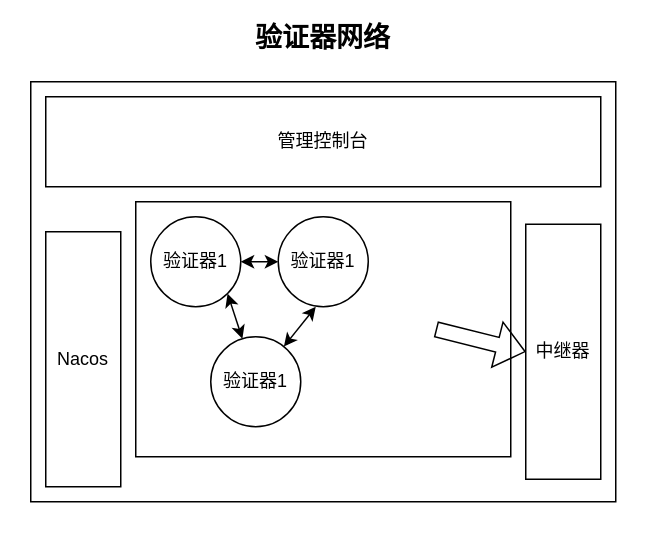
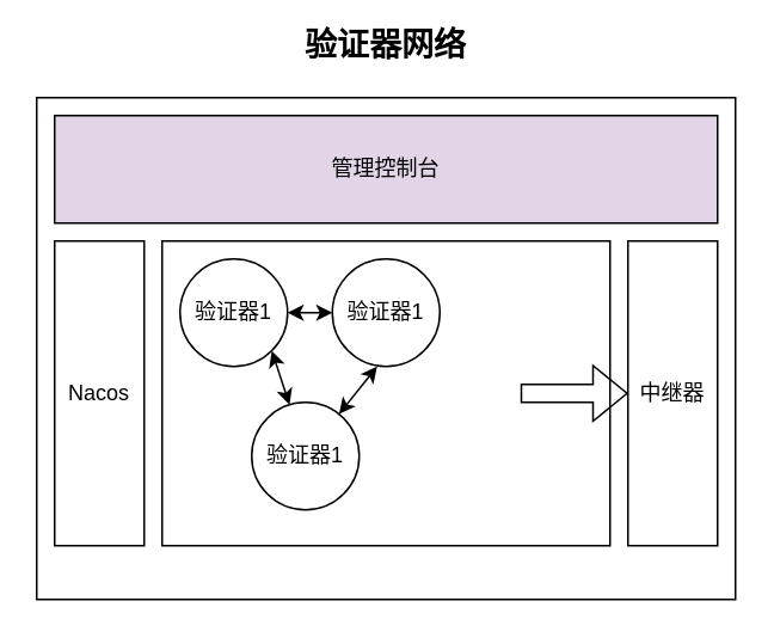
  <mxCell id="0" />
  <mxCell id="1" parent="0" />
  <mxCell id="2" value="&lt;h2&gt;验证器网络&lt;/h2&gt;" style="rounded=0;whiteSpace=wrap;html=1;labelPosition=center;verticalLabelPosition=top;align=center;verticalAlign=bottom;" vertex="1" parent="1"><mxGeometry x="20" y="20" width="390" height="280" as="geometry" /></mxCell>
  <mxCell id="3" value="" style="rounded=0;whiteSpace=wrap;html=1;" vertex="1" parent="1"><mxGeometry x="90" y="100" width="250" height="170" as="geometry" /></mxCell>
- <mxCell id="4" value="Nacos" style="rounded=0;whiteSpace=wrap;html=1;" vertex="1" parent="1"><mxGeometry x="30" y="120" width="50" height="170" as="geometry" /></mxCell>
- <mxCell id="5" value="中继器" style="rounded=0;whiteSpace=wrap;html=1;" vertex="1" parent="1"><mxGeometry x="350" y="115" width="50" height="170" as="geometry" /></mxCell>
+ <mxCell id="4" value="Nacos" style="rounded=0;whiteSpace=wrap;html=1;" vertex="1" parent="1"><mxGeometry x="30" y="100" width="50" height="170" as="geometry" /></mxCell>
+ <mxCell id="5" value="中继器" style="rounded=0;whiteSpace=wrap;html=1;" vertex="1" parent="1"><mxGeometry x="350" y="100" width="50" height="170" as="geometry" /></mxCell>
  <mxCell id="6" value="验证器1" style="ellipse;whiteSpace=wrap;html=1;aspect=fixed;" vertex="1" parent="1"><mxGeometry x="100" y="110" width="60" height="60" as="geometry" /></mxCell>
  <mxCell id="7" value="验证器1" style="ellipse;whiteSpace=wrap;html=1;aspect=fixed;" vertex="1" parent="1"><mxGeometry x="185" y="110" width="60" height="60" as="geometry" /></mxCell>
  <mxCell id="8" value="验证器1" style="ellipse;whiteSpace=wrap;html=1;aspect=fixed;" vertex="1" parent="1"><mxGeometry x="140" y="190" width="60" height="60" as="geometry" /></mxCell>
  <mxCell id="9" value="" style="endArrow=classic;startArrow=classic;html=1;rounded=0;" edge="1" parent="1" source="8"><mxGeometry width="50" height="50" relative="1" as="geometry"><mxPoint x="160" y="220" as="sourcePoint" /><mxPoint x="210" y="170" as="targetPoint" /></mxGeometry></mxCell>
  <mxCell id="10" value="" style="endArrow=classic;startArrow=classic;html=1;rounded=0;entryX=1;entryY=1;entryDx=0;entryDy=0;" edge="1" parent="1" source="8" target="6"><mxGeometry width="50" height="50" relative="1" as="geometry"><mxPoint x="199" y="207" as="sourcePoint" /><mxPoint x="220" y="180" as="targetPoint" /></mxGeometry></mxCell>
  <mxCell id="11" value="" style="endArrow=classic;startArrow=classic;html=1;rounded=0;entryX=0;entryY=0.5;entryDx=0;entryDy=0;exitX=1;exitY=0.5;exitDx=0;exitDy=0;" edge="1" parent="1" source="6" target="7"><mxGeometry width="50" height="50" relative="1" as="geometry"><mxPoint x="199" y="207" as="sourcePoint" /><mxPoint x="220" y="180" as="targetPoint" /></mxGeometry></mxCell>
  <mxCell id="12" value="" style="shape=flexArrow;endArrow=classic;html=1;rounded=0;entryX=0;entryY=0.5;entryDx=0;entryDy=0;" edge="1" parent="1" target="5"><mxGeometry width="50" height="50" relative="1" as="geometry"><mxPoint x="290" y="185" as="sourcePoint" /><mxPoint x="295" y="150" as="targetPoint" /></mxGeometry></mxCell>
- <mxCell id="13" value="管理控制台" style="rounded=0;whiteSpace=wrap;html=1;" vertex="1" parent="1"><mxGeometry x="30" y="30" width="370" height="60" as="geometry" /></mxCell>
+ <mxCell id="13" value="管理控制台" style="rounded=0;whiteSpace=wrap;html=1;fillColor=#e1d5e7;" vertex="1" parent="1"><mxGeometry x="30" y="30" width="370" height="60" as="geometry" /></mxCell>
